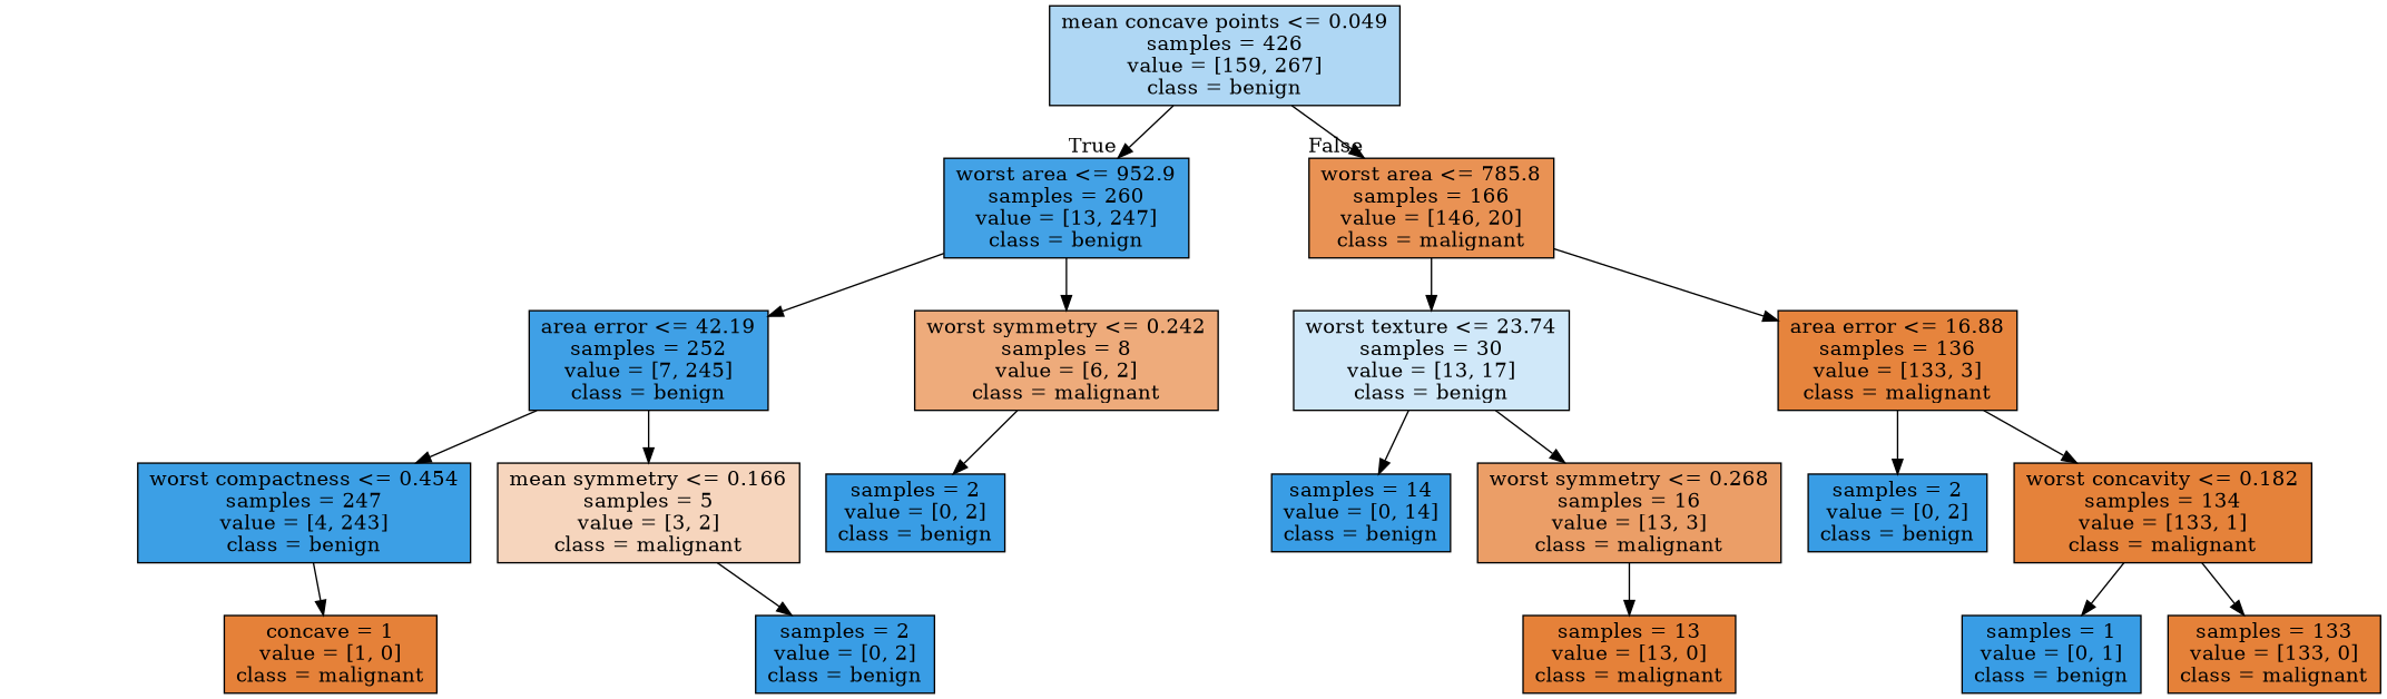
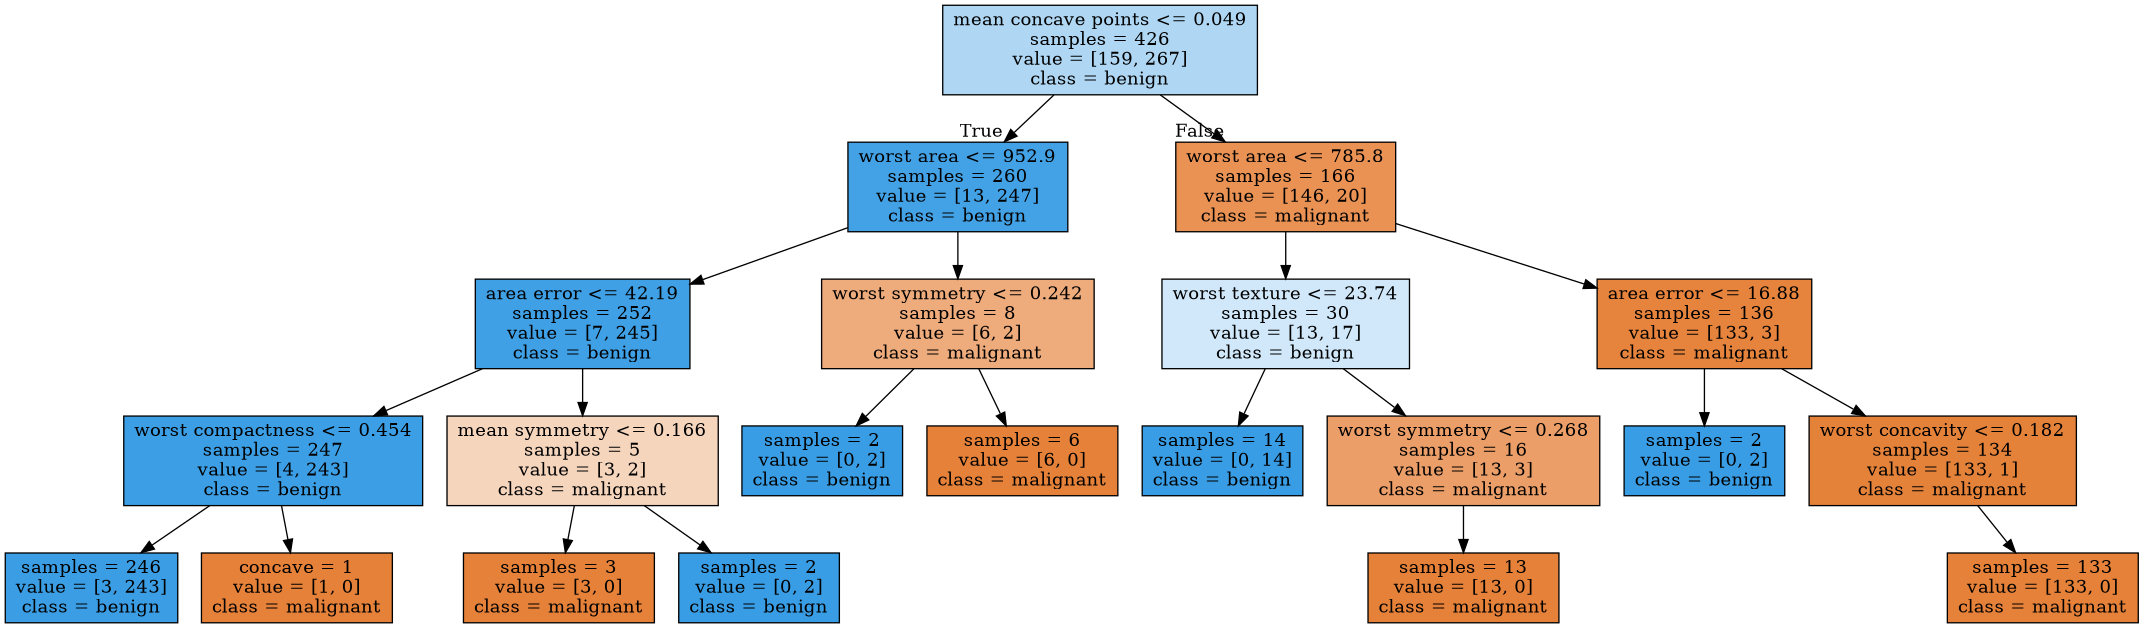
  digraph {
    node [color=black fillcolor="#399de5" shape=box style=filled]
    n1 [fillcolor="#afd7f4" label="mean concave points <= 0.049\nsamples = 426\nvalue = [159, 267]\nclass = benign"]
    n2 [fillcolor="#43a2e6" label="worst area <= 952.9\nsamples = 260\nvalue = [13, 247]\nclass = benign"]
    n3 [fillcolor="#e99254" label="worst area <= 785.8\nsamples = 166\nvalue = [146, 20]\nclass = malignant"]
    n4 [fillcolor="#3fa0e6" label="area error <= 42.19\nsamples = 252\nvalue = [7, 245]\nclass = benign"]
    n5 [fillcolor="#eeab7b" label="worst symmetry <= 0.242\nsamples = 8\nvalue = [6, 2]\nclass = malignant"]
    n6 [fillcolor="#d0e8f9" label="worst texture <= 23.74\nsamples = 30\nvalue = [13, 17]\nclass = benign"]
    n7 [fillcolor="#e6843d" label="area error <= 16.88\nsamples = 136\nvalue = [133, 3]\nclass = malignant"]
    n8 [fillcolor="#3c9fe5" label="worst compactness <= 0.454\nsamples = 247\nvalue = [4, 243]\nclass = benign"]
    n9 [fillcolor="#f6d5bd" label="mean symmetry <= 0.166\nsamples = 5\nvalue = [3, 2]\nclass = malignant"]
    n10 [label="samples = 2\nvalue = [0, 2]\nclass = benign"]
+   n11 [fillcolor="#e58139" label="samples = 6\nvalue = [6, 0]\nclass = malignant"]
+   n12 [fillcolor="#3b9ee5" label="samples = 246\nvalue = [3, 243]\nclass = benign"]
    n13 [fillcolor="#e58139" label="concave = 1\nvalue = [1, 0]\nclass = malignant"]
+   n14 [fillcolor="#e58139" label="samples = 3\nvalue = [3, 0]\nclass = malignant"]
    n15 [label="samples = 2\nvalue = [0, 2]\nclass = benign"]
    n16 [label="samples = 14\nvalue = [0, 14]\nclass = benign"]
    n17 [fillcolor="#eb9e67" label="worst symmetry <= 0.268\nsamples = 16\nvalue = [13, 3]\nclass = malignant"]
    n18 [label="samples = 2\nvalue = [0, 2]\nclass = benign"]
    n19 [fillcolor="#e5823a" label="worst concavity <= 0.182\nsamples = 134\nvalue = [133, 1]\nclass = malignant"]
    n20 [fillcolor="#e58139" label="samples = 13\nvalue = [13, 0]\nclass = malignant"]
-   n21 [label="samples = 1\nvalue = [0, 1]\nclass = benign"]
    n22 [fillcolor="#e58139" label="samples = 133\nvalue = [133, 0]\nclass = malignant"]
    n1 -> n2 [headlabel=True labelangle=45 labeldistance=2.5]
    n1 -> n3 [headlabel=False labelangle=-45 labeldistance=2.5]
    n2 -> n4
    n2 -> n5
    n3 -> n6
    n3 -> n7
    n4 -> n8
    n4 -> n9
    n5 -> n10
+   n5 -> n11
    n6 -> n16
    n6 -> n17
    n7 -> n18
    n7 -> n19
+   n8 -> n12
    n8 -> n13
+   n9 -> n14
    n9 -> n15
    n17 -> n20
-   n19 -> n21
    n19 -> n22
  }
